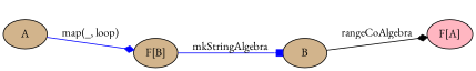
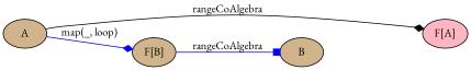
  digraph {
    fontname="EB Garamond"
    rankdir=LR
    node [fillcolor=tan fontname="EB Garamond" style=filled]
    edge [arrowhead=diamond color=blue fontname="EB Garamond" style=solid]
    n1 [fillcolor=lightpink label="F[A]"]
    n2 [label="F[B]"]
    n3 [label=B]
    n4 [label=A]
-   n2 -> n3 [arrowhead=box label=mkStringAlgebra]
-   n3 -> n1 [color=black label=rangeCoAlgebra]
+   n2 -> n3 [arrowhead=box label=rangeCoAlgebra]
+   n4 -> n1 [color=black label=rangeCoAlgebra]
    n4 -> n2 [label="map(_, loop)"]
  }
